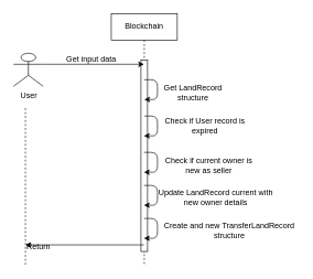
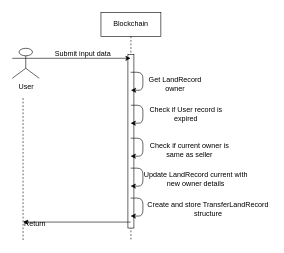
  <mxCell id="0" />
  <mxCell id="1" parent="0" />
  <mxCell id="2" value="Blockchain" style="shape=umlLifeline;perimeter=lifelinePerimeter;whiteSpace=wrap;html=1;container=1;collapsible=0;recursiveResize=0;outlineConnect=0;" vertex="1" parent="1"><mxGeometry x="168" y="20" width="100" height="380" as="geometry" /></mxCell>
  <mxCell id="3" value="" style="html=1;points=[];perimeter=orthogonalPerimeter;" vertex="1" parent="2"><mxGeometry x="45" y="70" width="10" height="290" as="geometry" /></mxCell>
  <mxCell id="4" value="User" style="shape=umlActor;verticalLabelPosition=bottom;verticalAlign=top;html=1;" vertex="1" parent="1"><mxGeometry x="20" y="80" width="45" height="50" as="geometry" /></mxCell>
- <mxCell id="5" value="Get LandRecord structure" style="text;html=1;strokeColor=none;fillColor=none;align=center;verticalAlign=middle;whiteSpace=wrap;rounded=0;" vertex="1" parent="1"><mxGeometry x="242" y="130" width="100" height="20" as="geometry" /></mxCell>
+ <mxCell id="5" value="Get LandRecord owner" style="text;html=1;strokeColor=none;fillColor=none;align=center;verticalAlign=middle;whiteSpace=wrap;rounded=0;" vertex="1" parent="1"><mxGeometry x="242" y="130" width="100" height="20" as="geometry" /></mxCell>
  <mxCell id="6" value="Check if User record is expired" style="text;html=1;strokeColor=none;fillColor=none;align=center;verticalAlign=middle;whiteSpace=wrap;rounded=0;" vertex="1" parent="1"><mxGeometry x="245" y="180" width="130" height="20" as="geometry" /></mxCell>
  <mxCell id="7" value="" style="endArrow=none;dashed=1;html=1;" edge="1" parent="1"><mxGeometry width="50" height="50" relative="1" as="geometry"><mxPoint x="38" y="400" as="sourcePoint" /><mxPoint x="38" y="160" as="targetPoint" /></mxGeometry></mxCell>
  <mxCell id="8" value="" style="endArrow=classic;html=1;exitX=1;exitY=0.333;exitDx=0;exitDy=0;exitPerimeter=0;" edge="1" parent="1" source="4" target="2"><mxGeometry width="50" height="50" relative="1" as="geometry"><mxPoint x="198" y="200" as="sourcePoint" /><mxPoint x="248" y="150" as="targetPoint" /></mxGeometry></mxCell>
- <mxCell id="9" value="Get input data" style="text;html=1;strokeColor=none;fillColor=none;align=center;verticalAlign=middle;whiteSpace=wrap;rounded=0;" vertex="1" parent="1"><mxGeometry x="73" y="80" width="130" height="20" as="geometry" /></mxCell>
+ <mxCell id="9" value="Submit input data" style="text;html=1;strokeColor=none;fillColor=none;align=center;verticalAlign=middle;whiteSpace=wrap;rounded=0;" vertex="1" parent="1"><mxGeometry x="73" y="80" width="130" height="20" as="geometry" /></mxCell>
  <mxCell id="10" value="" style="endArrow=classic;html=1;" edge="1" parent="1" source="2"><mxGeometry width="50" height="50" relative="1" as="geometry"><mxPoint x="198" y="200" as="sourcePoint" /><mxPoint x="218" y="150" as="targetPoint" /><Array as="points"><mxPoint x="238" y="120" /><mxPoint x="238" y="150" /></Array></mxGeometry></mxCell>
  <mxCell id="11" value="" style="endArrow=classic;html=1;" edge="1" parent="1" target="2"><mxGeometry width="50" height="50" relative="1" as="geometry"><mxPoint x="218" y="175" as="sourcePoint" /><mxPoint x="228.5" y="205" as="targetPoint" /><Array as="points"><mxPoint x="238" y="175" /><mxPoint x="238" y="205" /></Array></mxGeometry></mxCell>
  <mxCell id="12" value="" style="endArrow=classic;html=1;" edge="1" parent="1" source="2" target="2"><mxGeometry width="50" height="50" relative="1" as="geometry"><mxPoint x="228" y="230" as="sourcePoint" /><mxPoint x="227.5" y="260" as="targetPoint" /><Array as="points"><mxPoint x="238" y="230" /><mxPoint x="238" y="260" /></Array></mxGeometry></mxCell>
- <mxCell id="13" value="Check if current owner is new as seller" style="text;html=1;strokeColor=none;fillColor=none;align=center;verticalAlign=middle;whiteSpace=wrap;rounded=0;" vertex="1" parent="1"><mxGeometry x="241" y="240" width="150" height="20" as="geometry" /></mxCell>
+ <mxCell id="13" value="Check if current owner is same as seller" style="text;html=1;strokeColor=none;fillColor=none;align=center;verticalAlign=middle;whiteSpace=wrap;rounded=0;" vertex="1" parent="1"><mxGeometry x="241" y="240" width="150" height="20" as="geometry" /></mxCell>
  <mxCell id="14" value="" style="endArrow=classic;html=1;" edge="1" parent="1" source="2" target="2"><mxGeometry width="50" height="50" relative="1" as="geometry"><mxPoint x="228" y="280" as="sourcePoint" /><mxPoint x="228" y="310" as="targetPoint" /><Array as="points"><mxPoint x="238" y="280" /><mxPoint x="238" y="310" /></Array></mxGeometry></mxCell>
  <mxCell id="15" value="Update LandRecord current with new owner details" style="text;html=1;strokeColor=none;fillColor=none;align=center;verticalAlign=middle;whiteSpace=wrap;rounded=0;" vertex="1" parent="1"><mxGeometry x="235" y="289" width="183" height="20" as="geometry" /></mxCell>
  <mxCell id="16" value="" style="endArrow=classic;html=1;" edge="1" parent="1" source="2" target="2"><mxGeometry width="50" height="50" relative="1" as="geometry"><mxPoint x="238" y="330" as="sourcePoint" /><mxPoint x="238" y="360" as="targetPoint" /><Array as="points"><mxPoint x="238" y="330" /><mxPoint x="238" y="360" /></Array></mxGeometry></mxCell>
- <mxCell id="17" value="Create and new TransferLandRecord structure " style="text;html=1;strokeColor=none;fillColor=none;align=center;verticalAlign=middle;whiteSpace=wrap;rounded=0;" vertex="1" parent="1"><mxGeometry x="242" y="339" width="210" height="20" as="geometry" /></mxCell>
+ <mxCell id="17" value="Create and store TransferLandRecord structure " style="text;html=1;strokeColor=none;fillColor=none;align=center;verticalAlign=middle;whiteSpace=wrap;rounded=0;" vertex="1" parent="1"><mxGeometry x="242" y="339" width="210" height="20" as="geometry" /></mxCell>
  <mxCell id="18" value="" style="endArrow=classic;html=1;" edge="1" parent="1" source="2"><mxGeometry width="50" height="50" relative="1" as="geometry"><mxPoint x="198" y="290" as="sourcePoint" /><mxPoint x="38" y="370" as="targetPoint" /></mxGeometry></mxCell>
  <mxCell id="19" value="Return" style="text;html=1;strokeColor=none;fillColor=none;align=center;verticalAlign=middle;whiteSpace=wrap;rounded=0;" vertex="1" parent="1"><mxGeometry x="38" y="363" width="40" height="20" as="geometry" /></mxCell>
